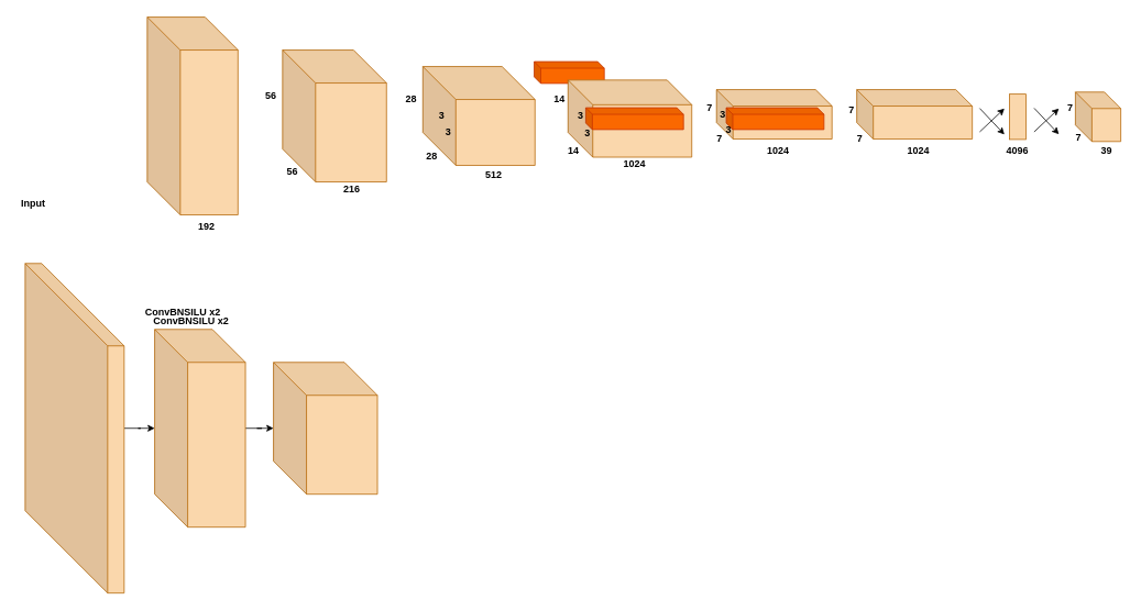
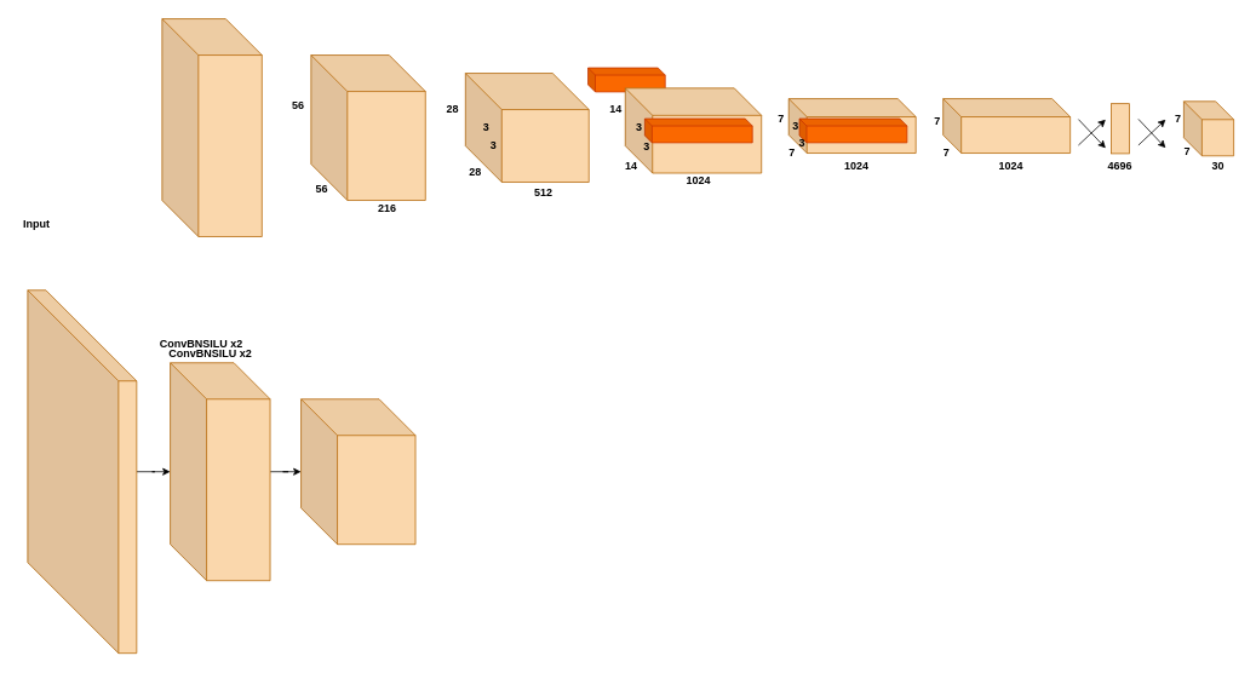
  <mxCell id="0" />
  <mxCell id="1" parent="0" />
  <mxCell id="2" value="" style="edgeStyle=orthogonalEdgeStyle;rounded=0;orthogonalLoop=1;jettySize=auto;html=1;" edge="1" parent="1" source="3" target="47"><mxGeometry relative="1" as="geometry" /></mxCell>
  <mxCell id="3" value="" style="shape=cube;whiteSpace=wrap;html=1;boundedLbl=1;backgroundOutline=1;darkOpacity=0.05;darkOpacity2=0.1;size=100;perimeterSpacing=0;strokeColor=#b46504;fillColor=#fad7ac;" parent="1" vertex="1"><mxGeometry x="30" y="319" width="120" height="400" as="geometry" /></mxCell>
  <mxCell id="4" value="" style="shape=cube;whiteSpace=wrap;html=1;boundedLbl=1;backgroundOutline=1;darkOpacity=0.05;darkOpacity2=0.1;strokeColor=#b46504;fillColor=#fad7ac;size=40;" parent="1" vertex="1"><mxGeometry x="178" y="20" width="110" height="240" as="geometry" /></mxCell>
  <mxCell id="5" value="Input" style="text;html=1;strokeColor=none;fillColor=none;align=center;verticalAlign=middle;whiteSpace=wrap;rounded=0;fontStyle=1" parent="1" vertex="1"><mxGeometry x="20" y="231" width="40" height="30" as="geometry" /></mxCell>
- <mxCell id="6" value="192" style="text;html=1;strokeColor=none;fillColor=none;align=center;verticalAlign=middle;whiteSpace=wrap;rounded=0;fontStyle=1" parent="1" vertex="1"><mxGeometry x="230" y="260" width="40" height="30" as="geometry" /></mxCell>
  <mxCell id="7" value="" style="shape=cube;whiteSpace=wrap;html=1;boundedLbl=1;backgroundOutline=1;darkOpacity=0.05;darkOpacity2=0.1;strokeColor=#b46504;fillColor=#fad7ac;size=40;" parent="1" vertex="1"><mxGeometry x="342" y="60" width="126" height="160" as="geometry" /></mxCell>
  <mxCell id="8" value="56" style="text;html=1;strokeColor=none;fillColor=none;align=center;verticalAlign=middle;whiteSpace=wrap;rounded=0;fontStyle=1" parent="1" vertex="1"><mxGeometry x="308" y="100.5" width="40" height="30" as="geometry" /></mxCell>
  <mxCell id="9" value="56" style="text;html=1;strokeColor=none;fillColor=none;align=center;verticalAlign=middle;whiteSpace=wrap;rounded=0;fontStyle=1" parent="1" vertex="1"><mxGeometry x="334" y="200" width="40" height="15" as="geometry" /></mxCell>
  <mxCell id="10" value="" style="shape=cube;whiteSpace=wrap;html=1;boundedLbl=1;backgroundOutline=1;darkOpacity=0.05;darkOpacity2=0.1;strokeColor=#b46504;fillColor=#fad7ac;size=40;" parent="1" vertex="1"><mxGeometry x="512" y="80" width="136" height="120" as="geometry" /></mxCell>
  <mxCell id="11" value="216" style="text;html=1;strokeColor=none;fillColor=none;align=center;verticalAlign=middle;whiteSpace=wrap;rounded=0;fontStyle=1" parent="1" vertex="1"><mxGeometry x="406" y="214" width="40" height="30" as="geometry" /></mxCell>
  <mxCell id="12" value="512" style="text;html=1;strokeColor=none;fillColor=none;align=center;verticalAlign=middle;whiteSpace=wrap;rounded=0;fontStyle=1" parent="1" vertex="1"><mxGeometry x="578" y="196.5" width="40" height="30" as="geometry" /></mxCell>
  <mxCell id="13" value="" style="shape=cube;whiteSpace=wrap;html=1;boundedLbl=1;backgroundOutline=1;darkOpacity=0.05;darkOpacity2=0.1;strokeColor=#C73500;fillColor=#fa6800;fontColor=#000000;size=8;" parent="1" vertex="1"><mxGeometry x="647" y="74" width="85" height="26.5" as="geometry" /></mxCell>
  <mxCell id="14" value="3" style="text;html=1;strokeColor=none;fillColor=none;align=center;verticalAlign=middle;whiteSpace=wrap;rounded=0;fontStyle=1" parent="1" vertex="1"><mxGeometry x="523" y="145" width="40" height="30" as="geometry" /></mxCell>
  <mxCell id="15" value="3" style="text;html=1;strokeColor=none;fillColor=none;align=center;verticalAlign=middle;whiteSpace=wrap;rounded=0;fontStyle=1" parent="1" vertex="1"><mxGeometry x="515" y="125" width="40" height="30" as="geometry" /></mxCell>
  <mxCell id="16" value="28" style="text;html=1;strokeColor=none;fillColor=none;align=center;verticalAlign=middle;whiteSpace=wrap;rounded=0;fontStyle=1" parent="1" vertex="1"><mxGeometry x="478" y="105" width="40" height="30" as="geometry" /></mxCell>
  <mxCell id="17" value="28" style="text;html=1;strokeColor=none;fillColor=none;align=center;verticalAlign=middle;whiteSpace=wrap;rounded=0;fontStyle=1" parent="1" vertex="1"><mxGeometry x="503" y="174" width="40" height="30" as="geometry" /></mxCell>
  <mxCell id="18" value="" style="shape=cube;whiteSpace=wrap;html=1;boundedLbl=1;backgroundOutline=1;darkOpacity=0.05;darkOpacity2=0.1;strokeColor=#b46504;fillColor=#fad7ac;size=30;" parent="1" vertex="1"><mxGeometry x="688" y="96.38" width="150" height="93.62" as="geometry" /></mxCell>
  <mxCell id="19" value="1024" style="text;html=1;strokeColor=none;fillColor=none;align=center;verticalAlign=middle;whiteSpace=wrap;rounded=0;fontStyle=1" parent="1" vertex="1"><mxGeometry x="748.75" y="184" width="40" height="30" as="geometry" /></mxCell>
  <mxCell id="20" value="14" style="text;html=1;strokeColor=none;fillColor=none;align=center;verticalAlign=middle;whiteSpace=wrap;rounded=0;fontStyle=1" parent="1" vertex="1"><mxGeometry x="658" y="105" width="40" height="30" as="geometry" /></mxCell>
  <mxCell id="21" value="14" style="text;html=1;strokeColor=none;fillColor=none;align=center;verticalAlign=middle;whiteSpace=wrap;rounded=0;fontStyle=1" parent="1" vertex="1"><mxGeometry x="675" y="166.5" width="40" height="30" as="geometry" /></mxCell>
  <mxCell id="22" value="" style="shape=cube;whiteSpace=wrap;html=1;boundedLbl=1;backgroundOutline=1;darkOpacity=0.05;darkOpacity2=0.1;strokeColor=#C73500;fillColor=#fa6800;fontColor=#000000;size=8;" parent="1" vertex="1"><mxGeometry x="709.5" y="130" width="118.5" height="26.5" as="geometry" /></mxCell>
  <mxCell id="23" value="3" style="text;html=1;strokeColor=none;fillColor=none;align=center;verticalAlign=middle;whiteSpace=wrap;rounded=0;fontStyle=1" parent="1" vertex="1"><mxGeometry x="692" y="146" width="40" height="30" as="geometry" /></mxCell>
  <mxCell id="24" value="3" style="text;html=1;strokeColor=none;fillColor=none;align=center;verticalAlign=middle;whiteSpace=wrap;rounded=0;fontStyle=1" parent="1" vertex="1"><mxGeometry x="688" y="125" width="31" height="30" as="geometry" /></mxCell>
  <mxCell id="25" value="" style="shape=cube;whiteSpace=wrap;html=1;boundedLbl=1;backgroundOutline=1;darkOpacity=0.05;darkOpacity2=0.1;strokeColor=#b46504;fillColor=#fad7ac;size=20;" parent="1" vertex="1"><mxGeometry x="868" y="108" width="140" height="60" as="geometry" /></mxCell>
  <mxCell id="26" value="" style="shape=cube;whiteSpace=wrap;html=1;boundedLbl=1;backgroundOutline=1;darkOpacity=0.05;darkOpacity2=0.1;strokeColor=#C73500;fillColor=#fa6800;fontColor=#000000;size=8;" parent="1" vertex="1"><mxGeometry x="879.75" y="130" width="118.5" height="26.5" as="geometry" /></mxCell>
  <mxCell id="27" value="7" style="text;html=1;strokeColor=none;fillColor=none;align=center;verticalAlign=middle;whiteSpace=wrap;rounded=0;fontStyle=1" parent="1" vertex="1"><mxGeometry x="839.75" y="116" width="40" height="30" as="geometry" /></mxCell>
  <mxCell id="28" value="7" style="text;html=1;strokeColor=none;fillColor=none;align=center;verticalAlign=middle;whiteSpace=wrap;rounded=0;fontStyle=1" parent="1" vertex="1"><mxGeometry x="852" y="152.5" width="40" height="30" as="geometry" /></mxCell>
  <mxCell id="29" value="3" style="text;html=1;strokeColor=none;fillColor=none;align=center;verticalAlign=middle;whiteSpace=wrap;rounded=0;fontStyle=1" parent="1" vertex="1"><mxGeometry x="863" y="124.5" width="26" height="26.5" as="geometry" /></mxCell>
  <mxCell id="30" value="3" style="text;html=1;strokeColor=none;fillColor=none;align=center;verticalAlign=middle;whiteSpace=wrap;rounded=0;fontStyle=1" parent="1" vertex="1"><mxGeometry x="863" y="142" width="40" height="30" as="geometry" /></mxCell>
  <mxCell id="31" value="1024" style="text;html=1;strokeColor=none;fillColor=none;align=center;verticalAlign=middle;whiteSpace=wrap;rounded=0;fontStyle=1" parent="1" vertex="1"><mxGeometry x="923" y="168" width="40" height="30" as="geometry" /></mxCell>
  <mxCell id="32" value="" style="shape=cube;whiteSpace=wrap;html=1;boundedLbl=1;backgroundOutline=1;darkOpacity=0.05;darkOpacity2=0.1;strokeColor=#b46504;fillColor=#fad7ac;size=20;" parent="1" vertex="1"><mxGeometry x="1038" y="108" width="140" height="60" as="geometry" /></mxCell>
  <mxCell id="33" value="7" style="text;html=1;strokeColor=none;fillColor=none;align=center;verticalAlign=middle;whiteSpace=wrap;rounded=0;fontStyle=1" parent="1" vertex="1"><mxGeometry x="1022" y="152.5" width="40" height="30" as="geometry" /></mxCell>
  <mxCell id="34" value="1024" style="text;html=1;strokeColor=none;fillColor=none;align=center;verticalAlign=middle;whiteSpace=wrap;rounded=0;fontStyle=1" parent="1" vertex="1"><mxGeometry x="1093" y="168" width="40" height="30" as="geometry" /></mxCell>
  <mxCell id="35" value="7" style="text;html=1;strokeColor=none;fillColor=none;align=center;verticalAlign=middle;whiteSpace=wrap;rounded=0;fontStyle=1" parent="1" vertex="1"><mxGeometry x="1012" y="118" width="40" height="30" as="geometry" /></mxCell>
  <mxCell id="36" value="" style="rounded=0;whiteSpace=wrap;html=1;strokeColor=#b46504;fillColor=#fad7ac;rotation=90;" parent="1" vertex="1"><mxGeometry x="1205.5" y="131" width="55" height="20" as="geometry" /></mxCell>
- <mxCell id="37" value="4096" style="text;html=1;strokeColor=none;fillColor=none;align=center;verticalAlign=middle;whiteSpace=wrap;rounded=0;fontStyle=1" parent="1" vertex="1"><mxGeometry x="1213" y="166.5" width="40" height="30" as="geometry" /></mxCell>
+ <mxCell id="37" value="4696" style="text;html=1;strokeColor=none;fillColor=none;align=center;verticalAlign=middle;whiteSpace=wrap;rounded=0;fontStyle=1" parent="1" vertex="1"><mxGeometry x="1213" y="166.5" width="40" height="30" as="geometry" /></mxCell>
  <mxCell id="38" value="" style="endArrow=classic;html=1;" parent="1" edge="1"><mxGeometry width="50" height="50" relative="1" as="geometry"><mxPoint x="1187" y="159.25" as="sourcePoint" /><mxPoint x="1217" y="131" as="targetPoint" /></mxGeometry></mxCell>
  <mxCell id="39" value="" style="endArrow=classic;html=1;" parent="1" edge="1"><mxGeometry width="50" height="50" relative="1" as="geometry"><mxPoint x="1187" y="130.75" as="sourcePoint" /><mxPoint x="1217" y="162.5" as="targetPoint" /></mxGeometry></mxCell>
  <mxCell id="40" value="" style="shape=cube;whiteSpace=wrap;html=1;boundedLbl=1;backgroundOutline=1;darkOpacity=0.05;darkOpacity2=0.1;strokeColor=#b46504;fillColor=#fad7ac;size=20;" parent="1" vertex="1"><mxGeometry x="1303" y="111" width="55" height="60" as="geometry" /></mxCell>
- <mxCell id="41" value="39" style="text;html=1;strokeColor=none;fillColor=none;align=center;verticalAlign=middle;whiteSpace=wrap;rounded=0;fontStyle=1" parent="1" vertex="1"><mxGeometry x="1321" y="167" width="40" height="30" as="geometry" /></mxCell>
+ <mxCell id="41" value="30" style="text;html=1;strokeColor=none;fillColor=none;align=center;verticalAlign=middle;whiteSpace=wrap;rounded=0;fontStyle=1" parent="1" vertex="1"><mxGeometry x="1321" y="167" width="40" height="30" as="geometry" /></mxCell>
  <mxCell id="42" value="7" style="text;html=1;strokeColor=none;fillColor=none;align=center;verticalAlign=middle;whiteSpace=wrap;rounded=0;fontStyle=1" parent="1" vertex="1"><mxGeometry x="1287" y="150.5" width="40" height="30" as="geometry" /></mxCell>
  <mxCell id="43" value="7" style="text;html=1;strokeColor=none;fillColor=none;align=center;verticalAlign=middle;whiteSpace=wrap;rounded=0;fontStyle=1" parent="1" vertex="1"><mxGeometry x="1277" y="116" width="40" height="30" as="geometry" /></mxCell>
  <mxCell id="44" value="" style="endArrow=classic;html=1;" parent="1" edge="1"><mxGeometry width="50" height="50" relative="1" as="geometry"><mxPoint x="1253" y="130.5" as="sourcePoint" /><mxPoint x="1283" y="162.25" as="targetPoint" /></mxGeometry></mxCell>
  <mxCell id="45" value="" style="endArrow=classic;html=1;" parent="1" edge="1"><mxGeometry width="50" height="50" relative="1" as="geometry"><mxPoint x="1253" y="159.25" as="sourcePoint" /><mxPoint x="1283" y="131" as="targetPoint" /></mxGeometry></mxCell>
  <mxCell id="46" value="" style="edgeStyle=orthogonalEdgeStyle;rounded=0;orthogonalLoop=1;jettySize=auto;html=1;" edge="1" parent="1" source="47" target="49"><mxGeometry relative="1" as="geometry" /></mxCell>
  <mxCell id="47" value="" style="shape=cube;whiteSpace=wrap;html=1;boundedLbl=1;backgroundOutline=1;darkOpacity=0.05;darkOpacity2=0.1;strokeColor=#b46504;fillColor=#fad7ac;size=40;" vertex="1" parent="1"><mxGeometry x="187" y="399" width="110" height="240" as="geometry" /></mxCell>
  <mxCell id="48" value="ConvBNSILU x2" style="text;html=1;strokeColor=none;fillColor=none;align=center;verticalAlign=middle;whiteSpace=wrap;rounded=0;fontStyle=1" vertex="1" parent="1"><mxGeometry x="168" y="364" width="107" height="30" as="geometry" /></mxCell>
  <mxCell id="49" value="" style="shape=cube;whiteSpace=wrap;html=1;boundedLbl=1;backgroundOutline=1;darkOpacity=0.05;darkOpacity2=0.1;strokeColor=#b46504;fillColor=#fad7ac;size=40;" vertex="1" parent="1"><mxGeometry x="331" y="439" width="126" height="160" as="geometry" /></mxCell>
  <mxCell id="50" value="ConvBNSILU x2" style="text;html=1;strokeColor=none;fillColor=none;align=center;verticalAlign=middle;whiteSpace=wrap;rounded=0;fontStyle=1" vertex="1" parent="1"><mxGeometry x="178" y="374" width="107" height="30" as="geometry" /></mxCell>
